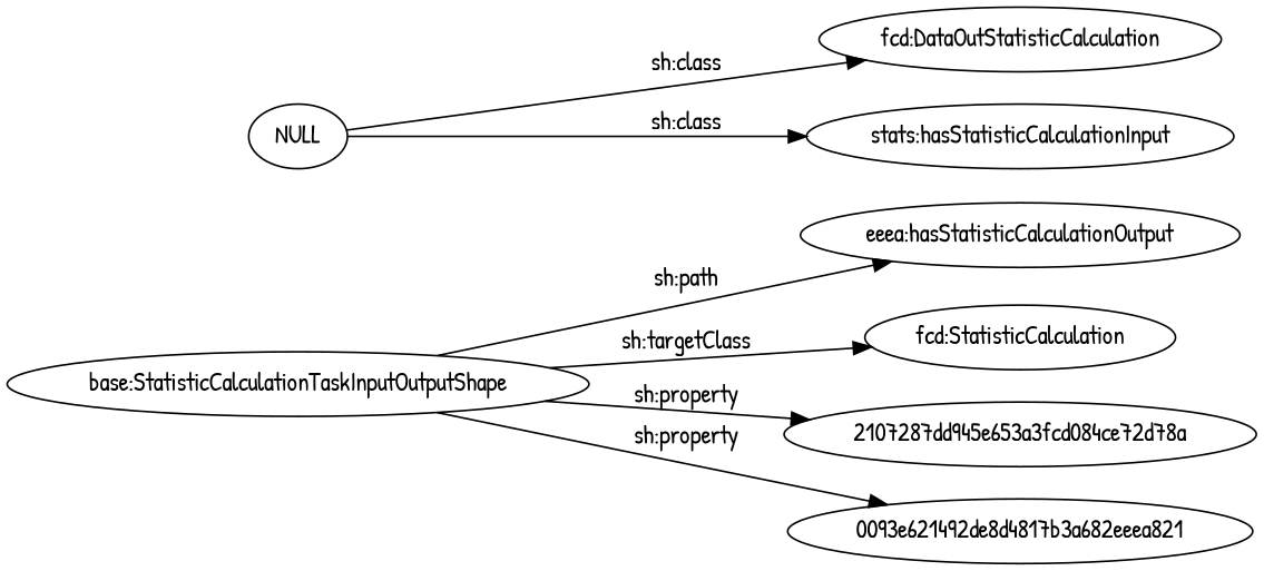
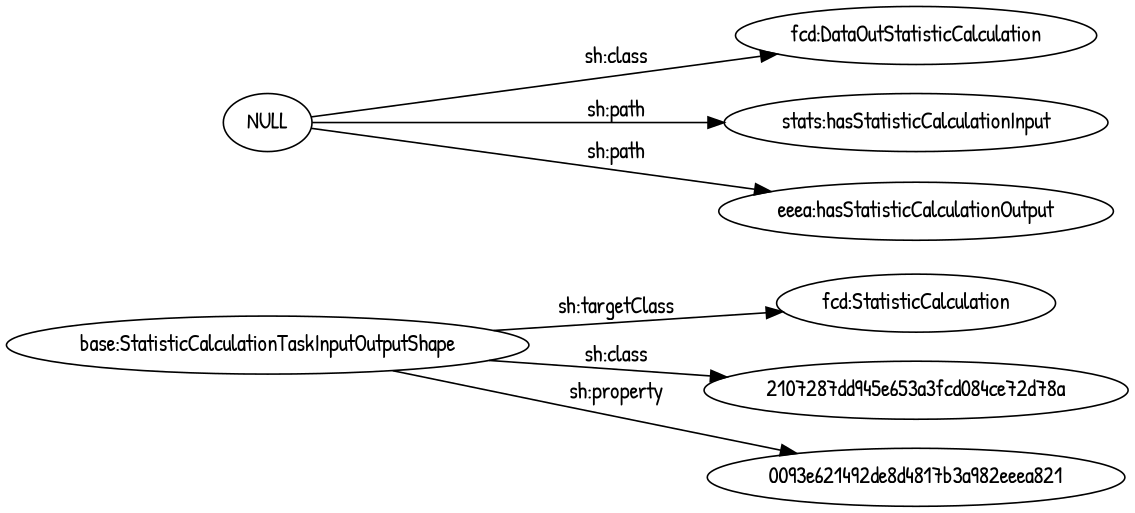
  digraph {
    fontname="Patrick Hand"
    rankdir=LR
    node [fontname="Patrick Hand"]
    edge [fontname="Patrick Hand"]
    n1 [label="fcd:DataOutStatisticCalculation"]
    NULL
    n3 [label="eeea:hasStatisticCalculationOutput"]
    "stats:hasStatisticCalculationInput"
    "base:StatisticCalculationTaskInputOutputShape"
    "2107287dd945e653a3fcd084ce72d78a"
-   "0093e621492de8d4817b3a982eeea821" [label="0093e621492de8d4817b3a682eeea821"]
+   "0093e621492de8d4817b3a982eeea821"
    n8 [label="fcd:StatisticCalculation"]
    NULL -> n1 [label="sh:class"]
-   "base:StatisticCalculationTaskInputOutputShape" -> n3 [label="sh:path"]
-   NULL -> "stats:hasStatisticCalculationInput" [label="sh:class"]
-   "base:StatisticCalculationTaskInputOutputShape" -> "2107287dd945e653a3fcd084ce72d78a" [label="sh:property"]
+   NULL -> n3 [label="sh:path"]
+   NULL -> "stats:hasStatisticCalculationInput" [label="sh:path"]
+   "base:StatisticCalculationTaskInputOutputShape" -> "2107287dd945e653a3fcd084ce72d78a" [label="sh:class"]
    "base:StatisticCalculationTaskInputOutputShape" -> "0093e621492de8d4817b3a982eeea821" [label="sh:property"]
    "base:StatisticCalculationTaskInputOutputShape" -> n8 [label="sh:targetClass"]
  }
